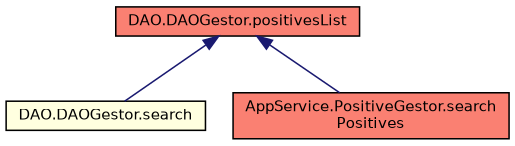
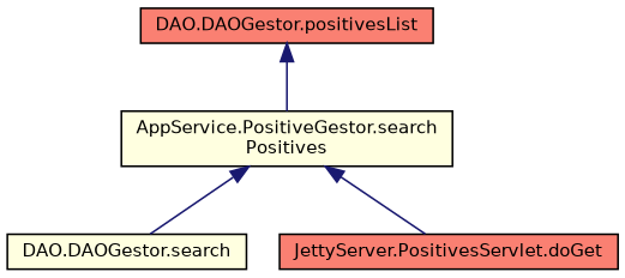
  digraph {
    rankdir=TB
    node [color=black fillcolor=salmon fontname=Helvetica fontsize=10 shape=record style=filled]
    edge [color=midnightblue dir=back fontname=Helvetica fontsize=10 labelfontname=Helvetica labelfontsize=10 style=solid]
    n1 [fontcolor=black height=0.2 label="DAO.DAOGestor.positivesList" width=0.4]
    n2 [fillcolor=lightyellow height=0.2 label="DAO.DAOGestor.search" width=0.4]
-   n3 [height=0.2 label="AppService.PositiveGestor.search\lPositives" width=0.4]
-   n1 -> n2
+   n3 [fillcolor=lightyellow height=0.2 label="AppService.PositiveGestor.search\lPositives" width=0.4]
+   n4 [height=0.2 label="JettyServer.PositivesServlet.doGet" width=0.4]
+   n3 -> n2
    n1 -> n3
+   n3 -> n4
  }
